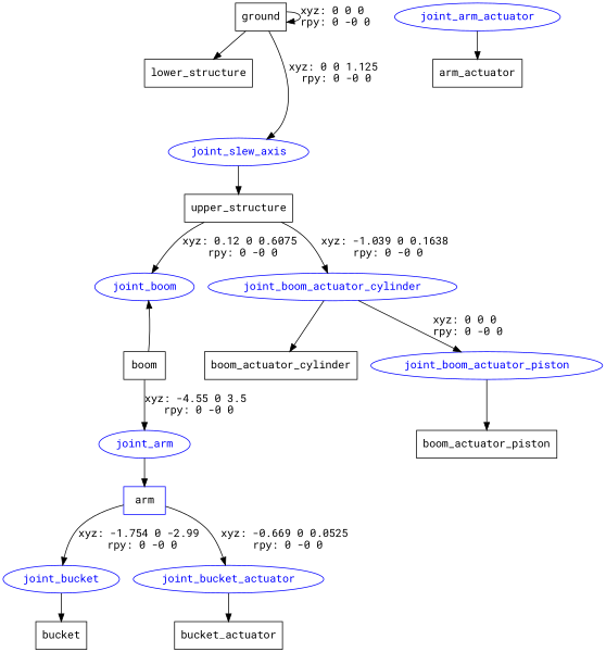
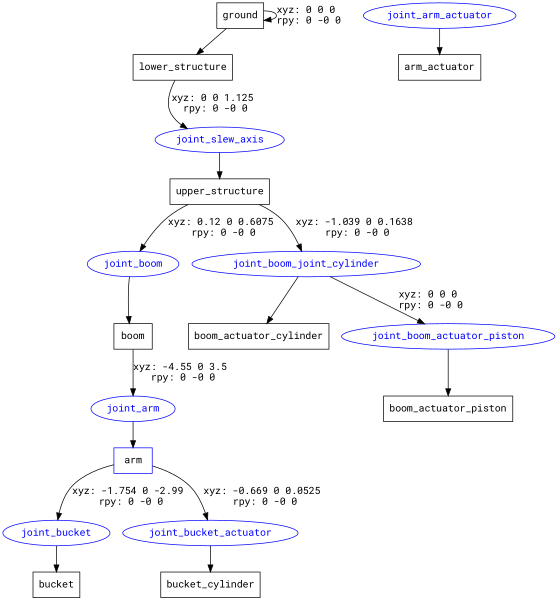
  digraph {
    fontname="Roboto Mono"
    node [fontname="Roboto Mono" shape=box]
    edge [fontname="Roboto Mono"]
    n1 [label=ground]
    n2 [label=lower_structure]
    joint_slew_axis [color=blue fontcolor=blue shape=ellipse]
    n4 [label=upper_structure]
    joint_boom [color=blue fontcolor=blue shape=ellipse]
-   joint_boom_actuator_cylinder [color=blue fontcolor=blue shape=ellipse]
+   joint_boom_actuator_cylinder [color=blue fontcolor=blue shape=ellipse label=joint_boom_joint_cylinder]
    n7 [label=boom]
    n8 [label=boom_actuator_cylinder]
    joint_boom_actuator_piston [color=blue fontcolor=blue shape=ellipse]
    joint_arm [color=blue fontcolor=blue shape=ellipse]
    n11 [color=blue label=arm]
    joint_arm_actuator [color=blue fontcolor=blue shape=ellipse]
    n13 [label=arm_actuator]
    joint_bucket [color=blue fontcolor=blue shape=ellipse]
    joint_bucket_actuator [color=blue fontcolor=blue shape=ellipse]
    n16 [label=bucket]
-   n17 [label=bucket_actuator]
+   n17 [label=bucket_cylinder]
    n18 [label=boom_actuator_piston]
    n1 -> n1 [label="xyz: 0 0 0 \nrpy: 0 -0 0"]
    n1 -> n2
-   n1 -> joint_slew_axis [label="xyz: 0 0 1.125 \nrpy: 0 -0 0"]
+   n2 -> joint_slew_axis [label="xyz: 0 0 1.125 \nrpy: 0 -0 0"]
    joint_slew_axis -> n4
    n4 -> joint_boom [label="xyz: 0.12 0 0.6075 \nrpy: 0 -0 0"]
    n4 -> joint_boom_actuator_cylinder [label="xyz: -1.039 0 0.1638 \nrpy: 0 -0 0"]
-   n7 -> joint_boom
+   joint_boom -> n7
    joint_boom_actuator_cylinder -> n8
    joint_boom_actuator_cylinder -> joint_boom_actuator_piston [label="xyz: 0 0 0 \nrpy: 0 -0 0"]
    n7 -> joint_arm [label="xyz: -4.55 0 3.5 \nrpy: 0 -0 0"]
    joint_boom_actuator_piston -> n18
    joint_arm -> n11
    n11 -> joint_bucket [label="xyz: -1.754 0 -2.99 \nrpy: 0 -0 0"]
    n11 -> joint_bucket_actuator [label="xyz: -0.669 0 0.0525 \nrpy: 0 -0 0"]
    joint_arm_actuator -> n13
    joint_bucket -> n16
    joint_bucket_actuator -> n17
  }
